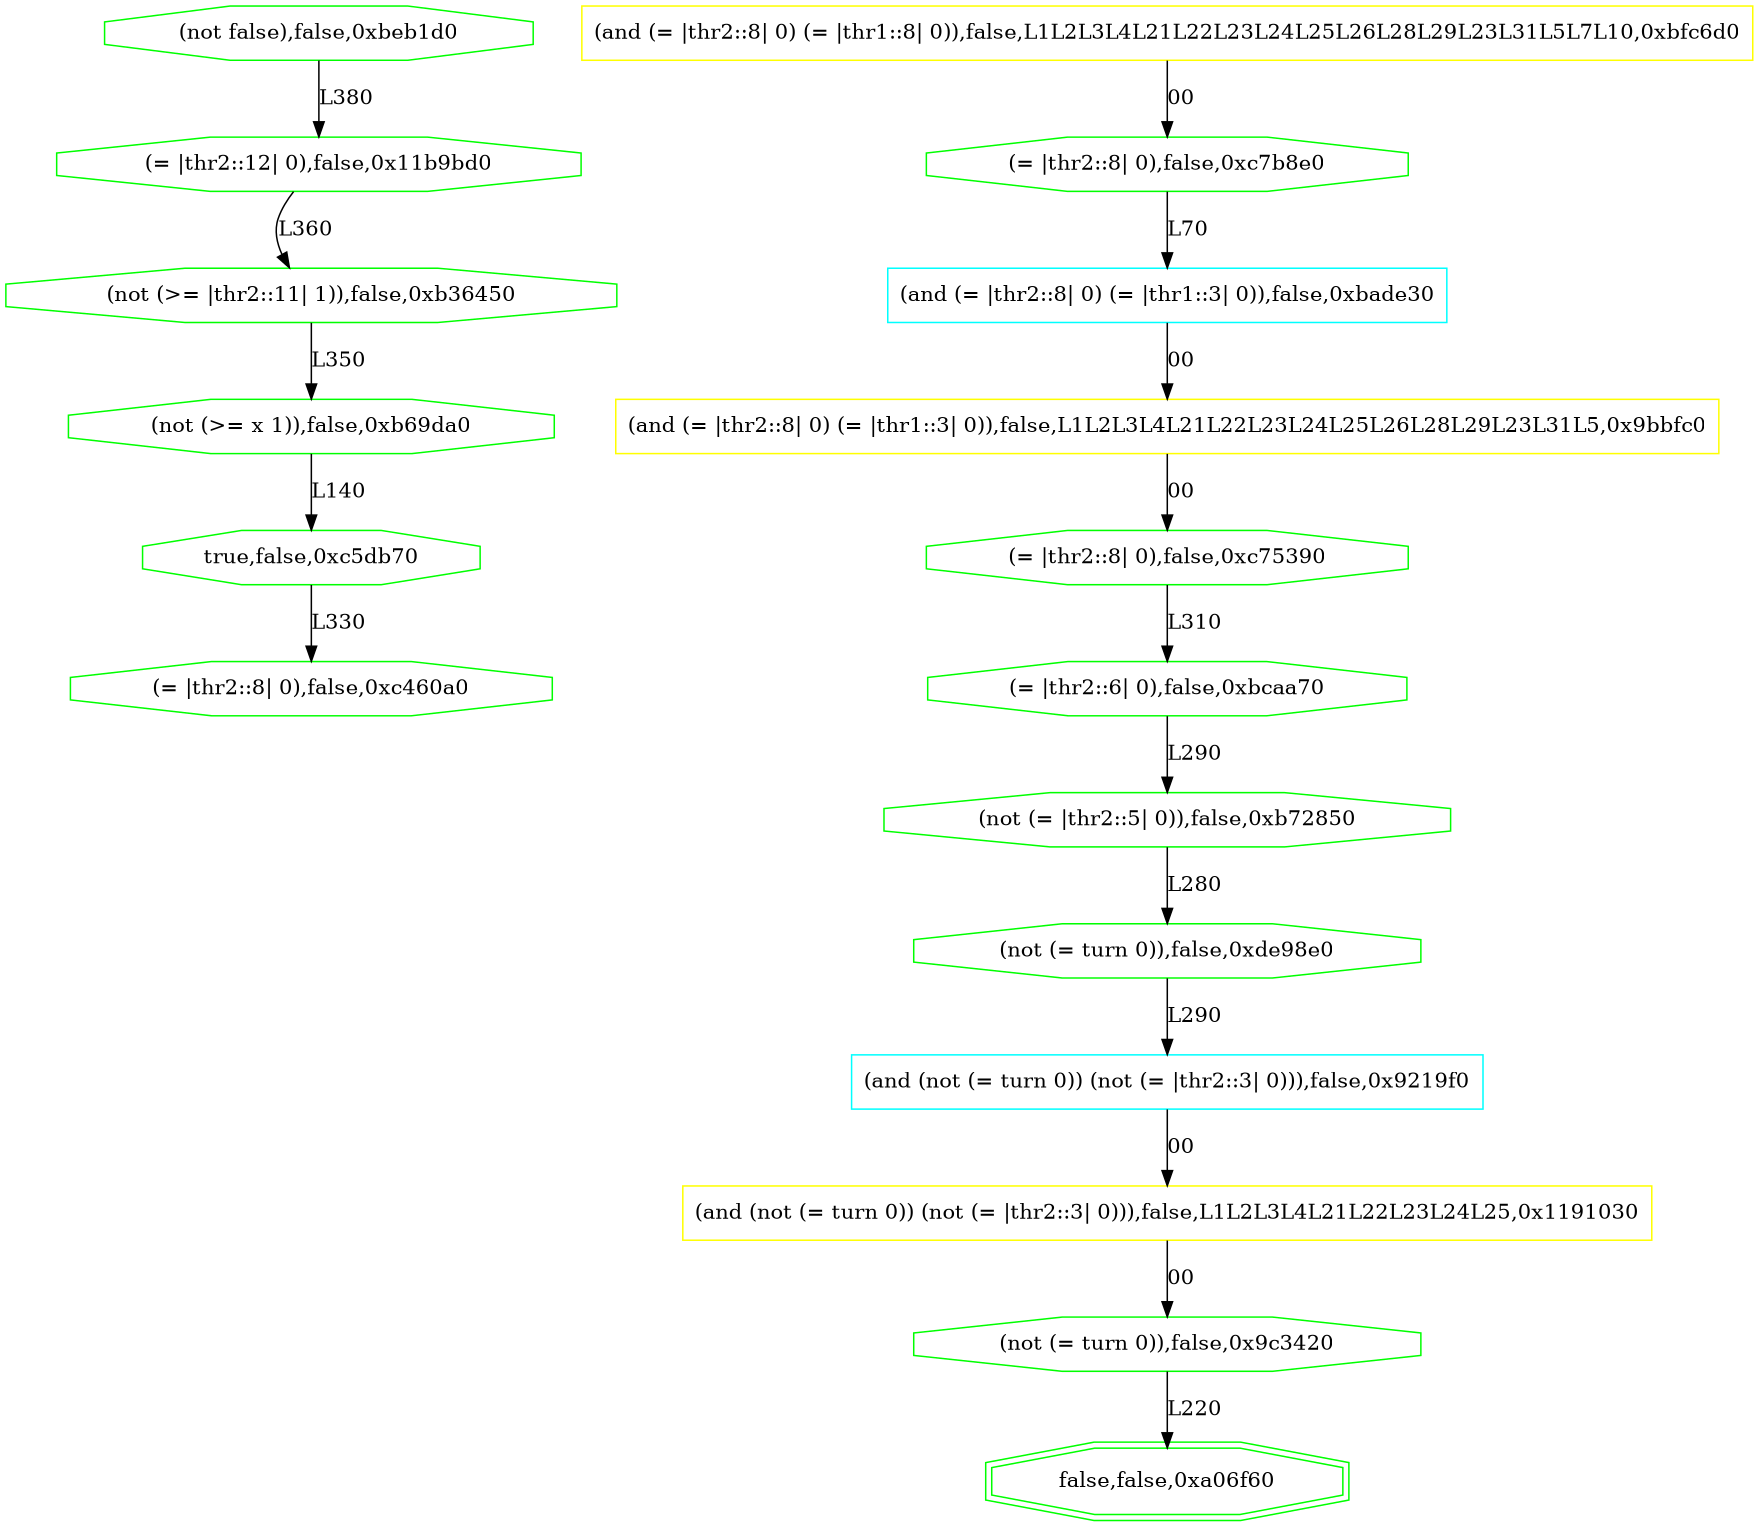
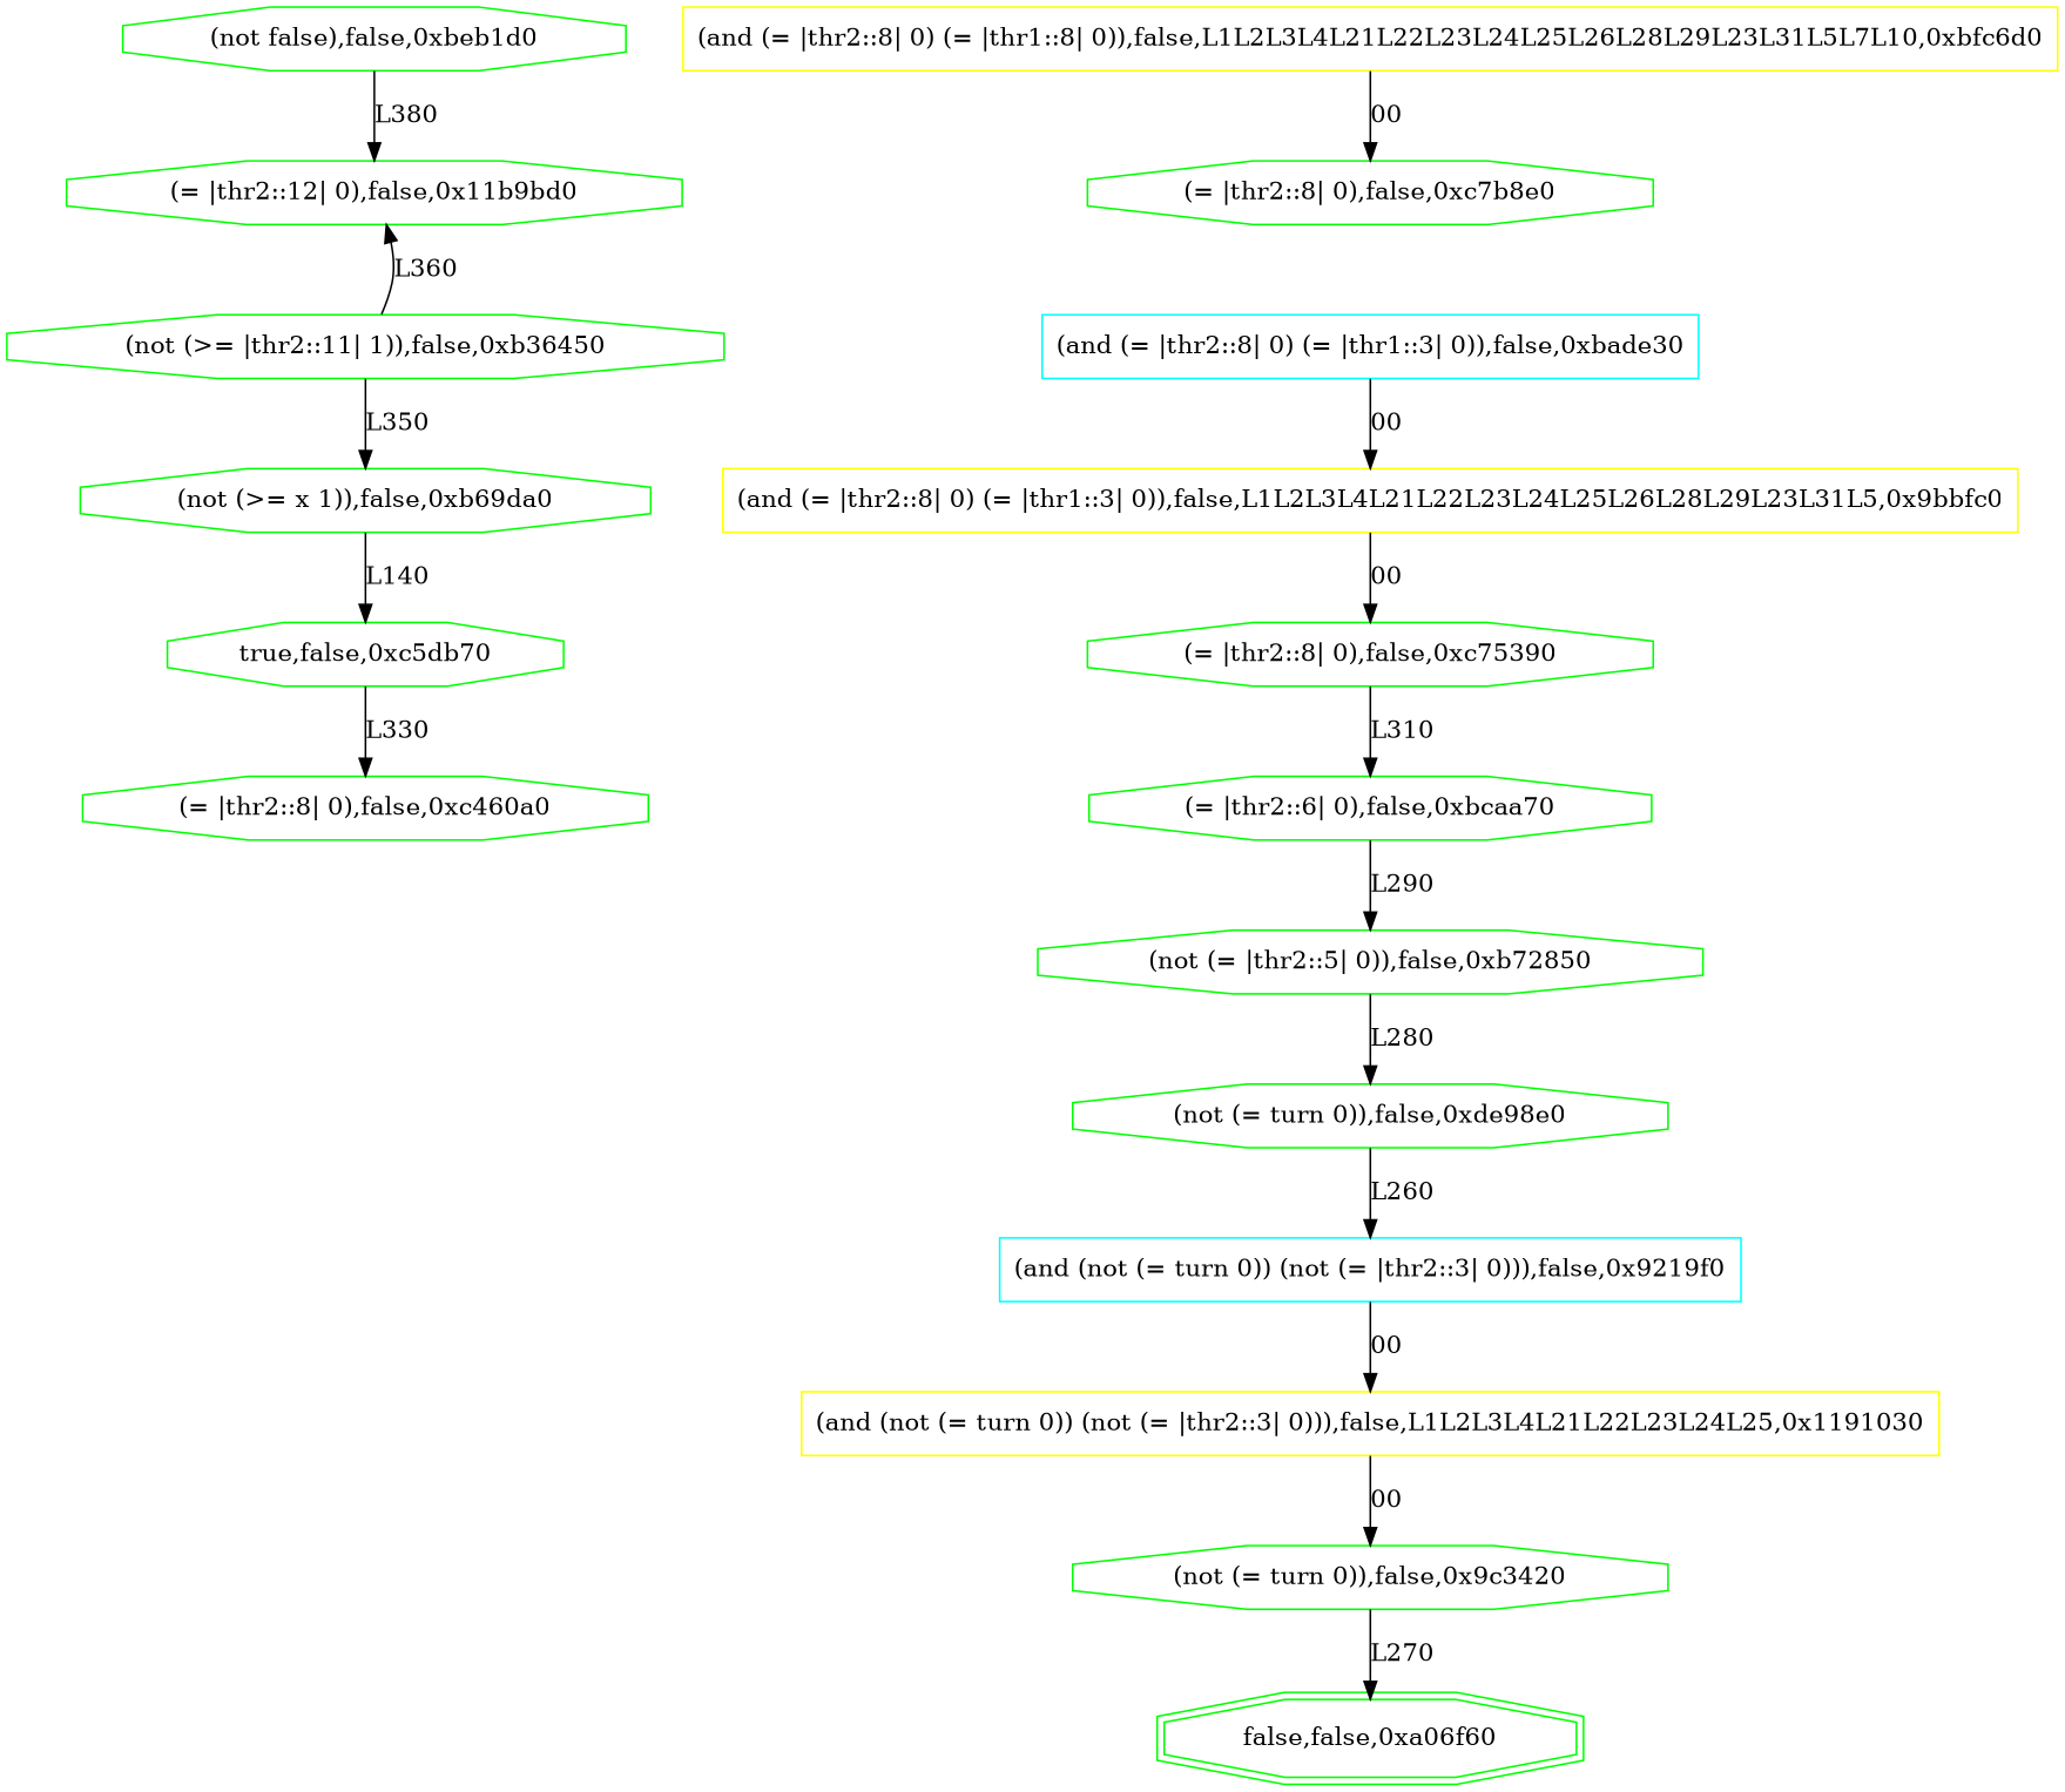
  digraph {
    node [color=green shape=octagon]
    n1 [label="(not false),false,0xbeb1d0"]
    n2 [label="(= |thr2::12| 0),false,0x11b9bd0"]
    n3 [label="(not (>= |thr2::11| 1)),false,0xb36450"]
    n4 [label="(not (>= x 1)),false,0xb69da0"]
    n5 [label="true,false,0xc5db70"]
    n6 [label="(= |thr2::8| 0),false,0xc460a0"]
    n7 [color=yellow label="(and (= |thr2::8| 0) (= |thr1::8| 0)),false,L1L2L3L4L21L22L23L24L25L26L28L29L23L31L5L7L10,0xbfc6d0" shape=rectangle]
    n8 [label="(= |thr2::8| 0),false,0xc7b8e0"]
    n9 [color=cyan label="(and (= |thr2::8| 0) (= |thr1::3| 0)),false,0xbade30" shape=rectangle]
    n10 [color=yellow label="(and (= |thr2::8| 0) (= |thr1::3| 0)),false,L1L2L3L4L21L22L23L24L25L26L28L29L23L31L5,0x9bbfc0" shape=rectangle]
    n11 [label="(= |thr2::8| 0),false,0xc75390"]
    n12 [label="(= |thr2::6| 0),false,0xbcaa70"]
    n13 [label="(not (= |thr2::5| 0)),false,0xb72850"]
    n14 [label="(not (= turn 0)),false,0xde98e0"]
    n15 [color=cyan label="(and (not (= turn 0)) (not (= |thr2::3| 0))),false,0x9219f0" shape=rectangle]
    n16 [color=yellow label="(and (not (= turn 0)) (not (= |thr2::3| 0))),false,L1L2L3L4L21L22L23L24L25,0x1191030" shape=rectangle]
    n17 [label="(not (= turn 0)),false,0x9c3420"]
    n18 [label="false,false,0xa06f60" shape=doubleoctagon]
    n1 -> n2 [label=L380]
-   n2 -> n3 [label=L360]
+   n3 -> n2 [label=L360]
    n3 -> n4 [label=L350]
    n4 -> n5 [label=L140]
    n5 -> n6 [label=L330]
    n7 -> n8 [label=00]
-   n8 -> n9 [label=L70]
    n9 -> n10 [label=00]
    n10 -> n11 [label=00]
    n11 -> n12 [label=L310]
    n12 -> n13 [label=L290]
    n13 -> n14 [label=L280]
-   n14 -> n15 [label=L290]
+   n14 -> n15 [label=L260]
    n15 -> n16 [label=00]
    n16 -> n17 [label=00]
-   n17 -> n18 [label=L220]
+   n17 -> n18 [label=L270]
  }
